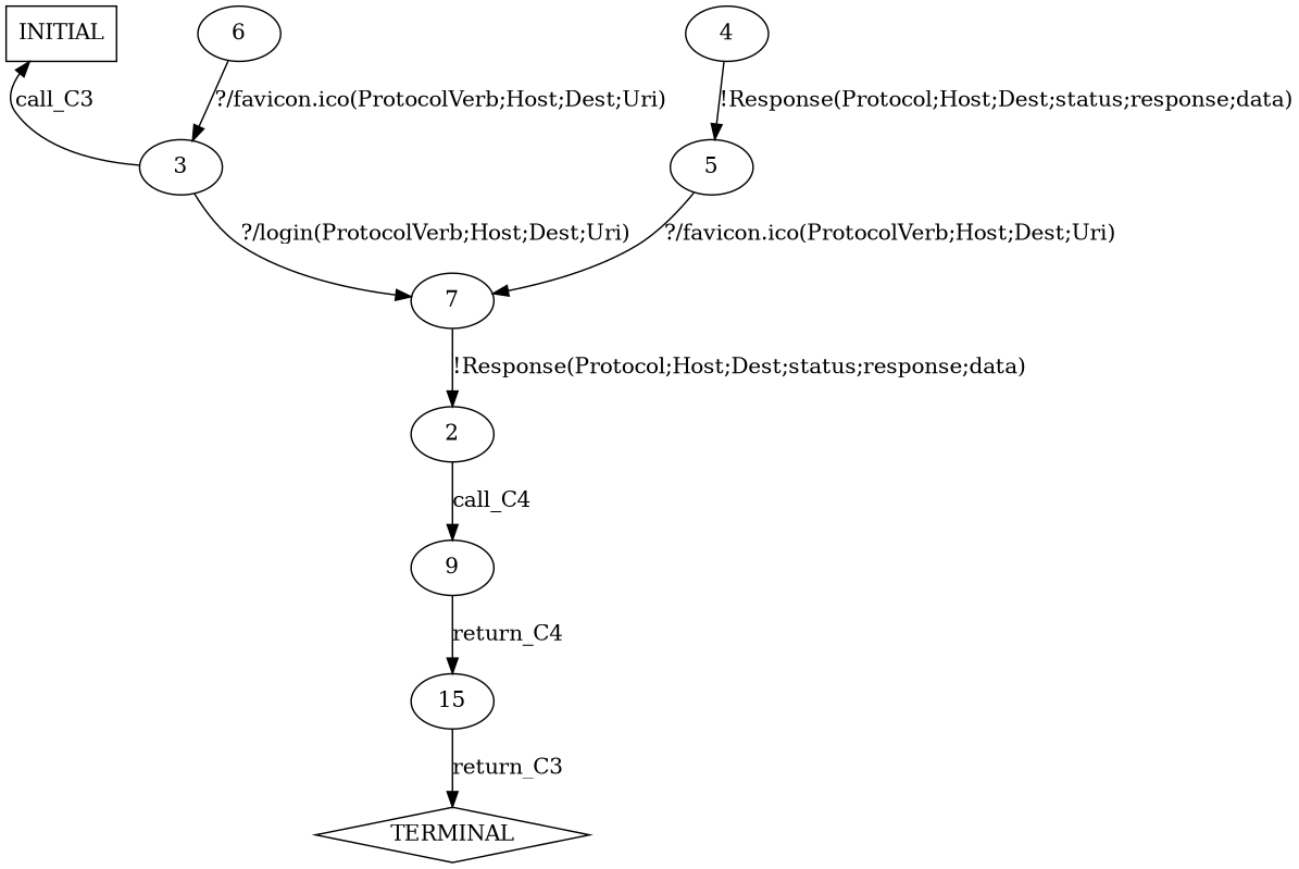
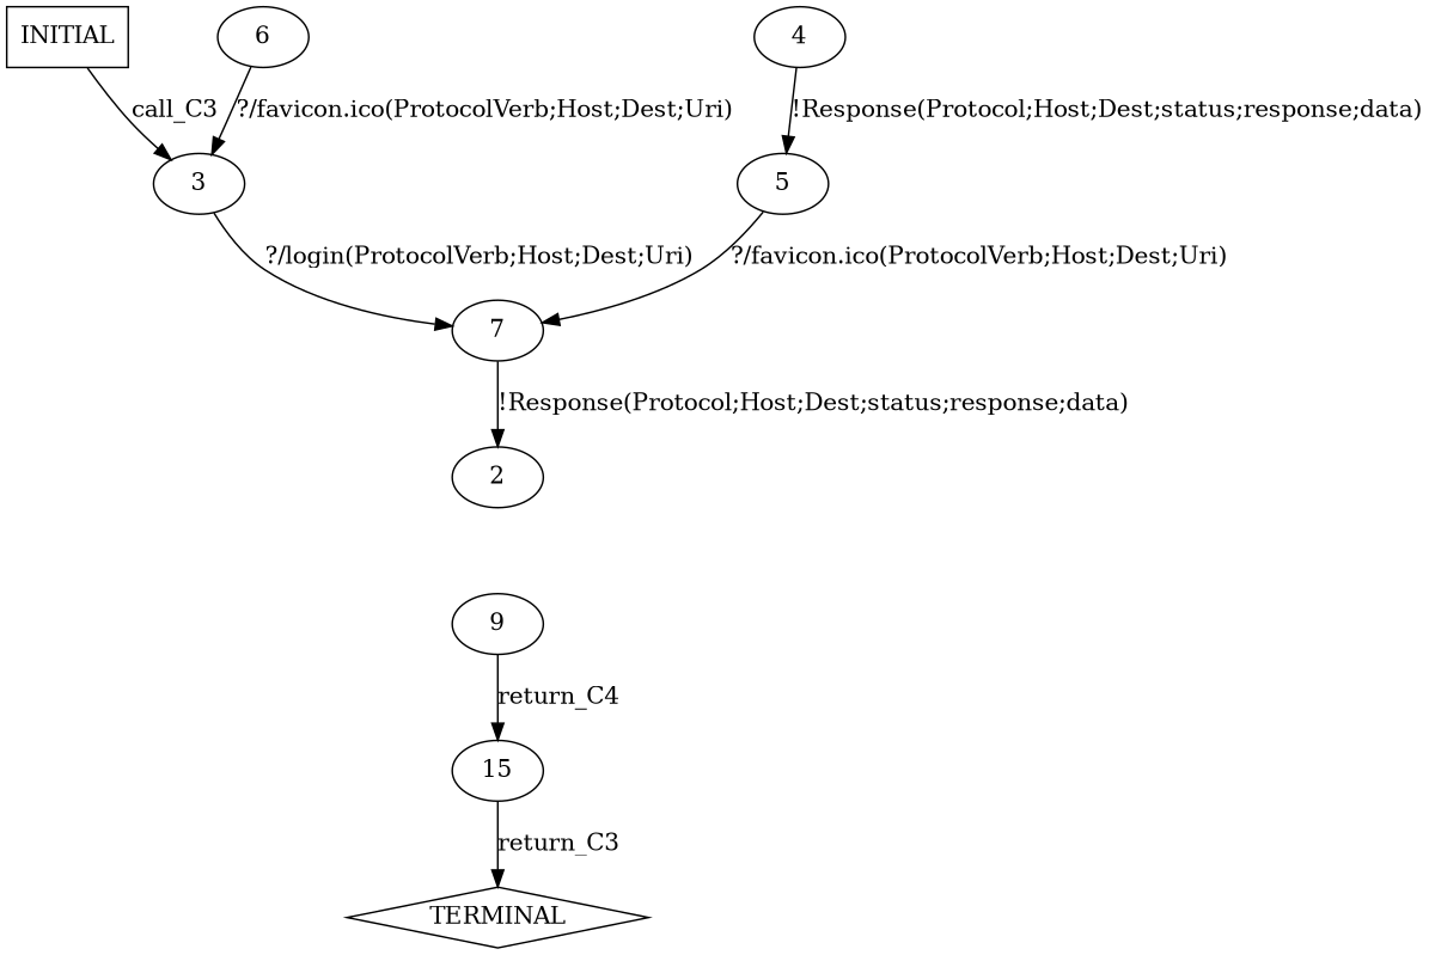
  digraph {
    n1 [label=INITIAL shape=box]
    n2 [label=3]
    n3 [label=7]
    n4 [label=TERMINAL shape=diamond]
    n5 [label=4]
    n6 [label=5]
    n7 [label=2]
    n8 [label=6]
    n9 [label=9]
    n10 [label=15]
-   n2 -> n1 [label=call_C3]
+   n1 -> n2 [label=call_C3]
    n2 -> n3 [label="?/login(ProtocolVerb;Host;Dest;Uri)"]
    n3 -> n7 [label="!Response(Protocol;Host;Dest;status;response;data)"]
    n5 -> n6 [label="!Response(Protocol;Host;Dest;status;response;data)"]
    n6 -> n3 [label="?/favicon.ico(ProtocolVerb;Host;Dest;Uri)"]
-   n7 -> n9 [label=call_C4]
    n8 -> n2 [label="?/favicon.ico(ProtocolVerb;Host;Dest;Uri)"]
    n9 -> n10 [label=return_C4]
    n10 -> n4 [label=return_C3]
  }
